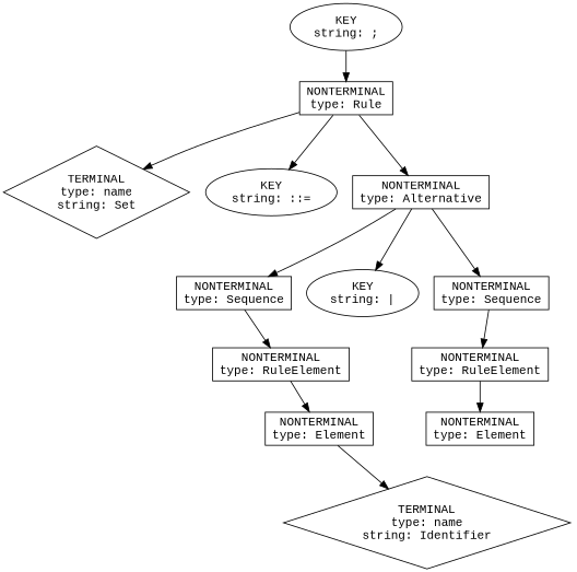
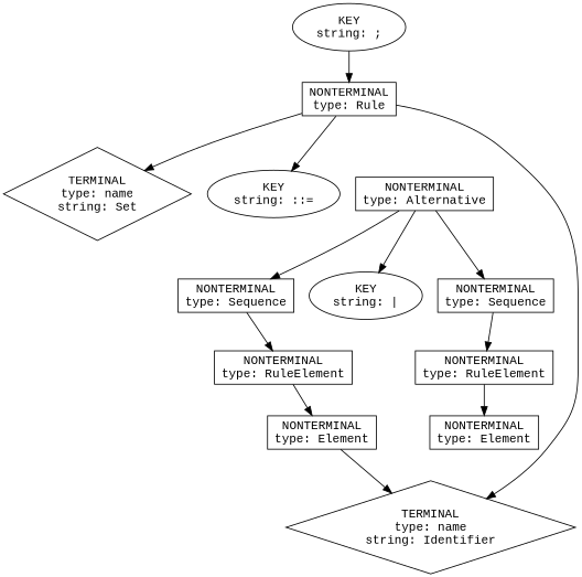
  digraph {
    fontname="Liberation Mono"
    node [fontname="Liberation Mono" shape=box]
    edge [fontname="Liberation Mono"]
    n1 [label="NONTERMINAL\ntype: Rule"]
    n2 [label="TERMINAL\ntype: name\nstring: Set" shape=diamond]
    n3 [label="KEY\nstring: ::=" shape=oval]
    n4 [label="NONTERMINAL\ntype: Alternative"]
    n5 [label="NONTERMINAL\ntype: Sequence"]
    n6 [label="KEY\nstring: |" shape=oval]
    n7 [label="NONTERMINAL\ntype: Sequence"]
    n8 [label="KEY\nstring: ;" shape=oval]
    n9 [label="NONTERMINAL\ntype: RuleElement"]
    n10 [label="NONTERMINAL\ntype: RuleElement"]
    n11 [label="NONTERMINAL\ntype: Element"]
    n12 [label="NONTERMINAL\ntype: Element"]
    n13 [label="TERMINAL\ntype: name\nstring: Identifier" shape=diamond]
    n1 -> n2
    n1 -> n3
-   n1 -> n4
+   n1 -> n13
    n4 -> n5
    n4 -> n6
    n4 -> n7
    n5 -> n9
    n7 -> n10
    n8 -> n1
    n9 -> n11
    n10 -> n12
    n11 -> n13
  }
